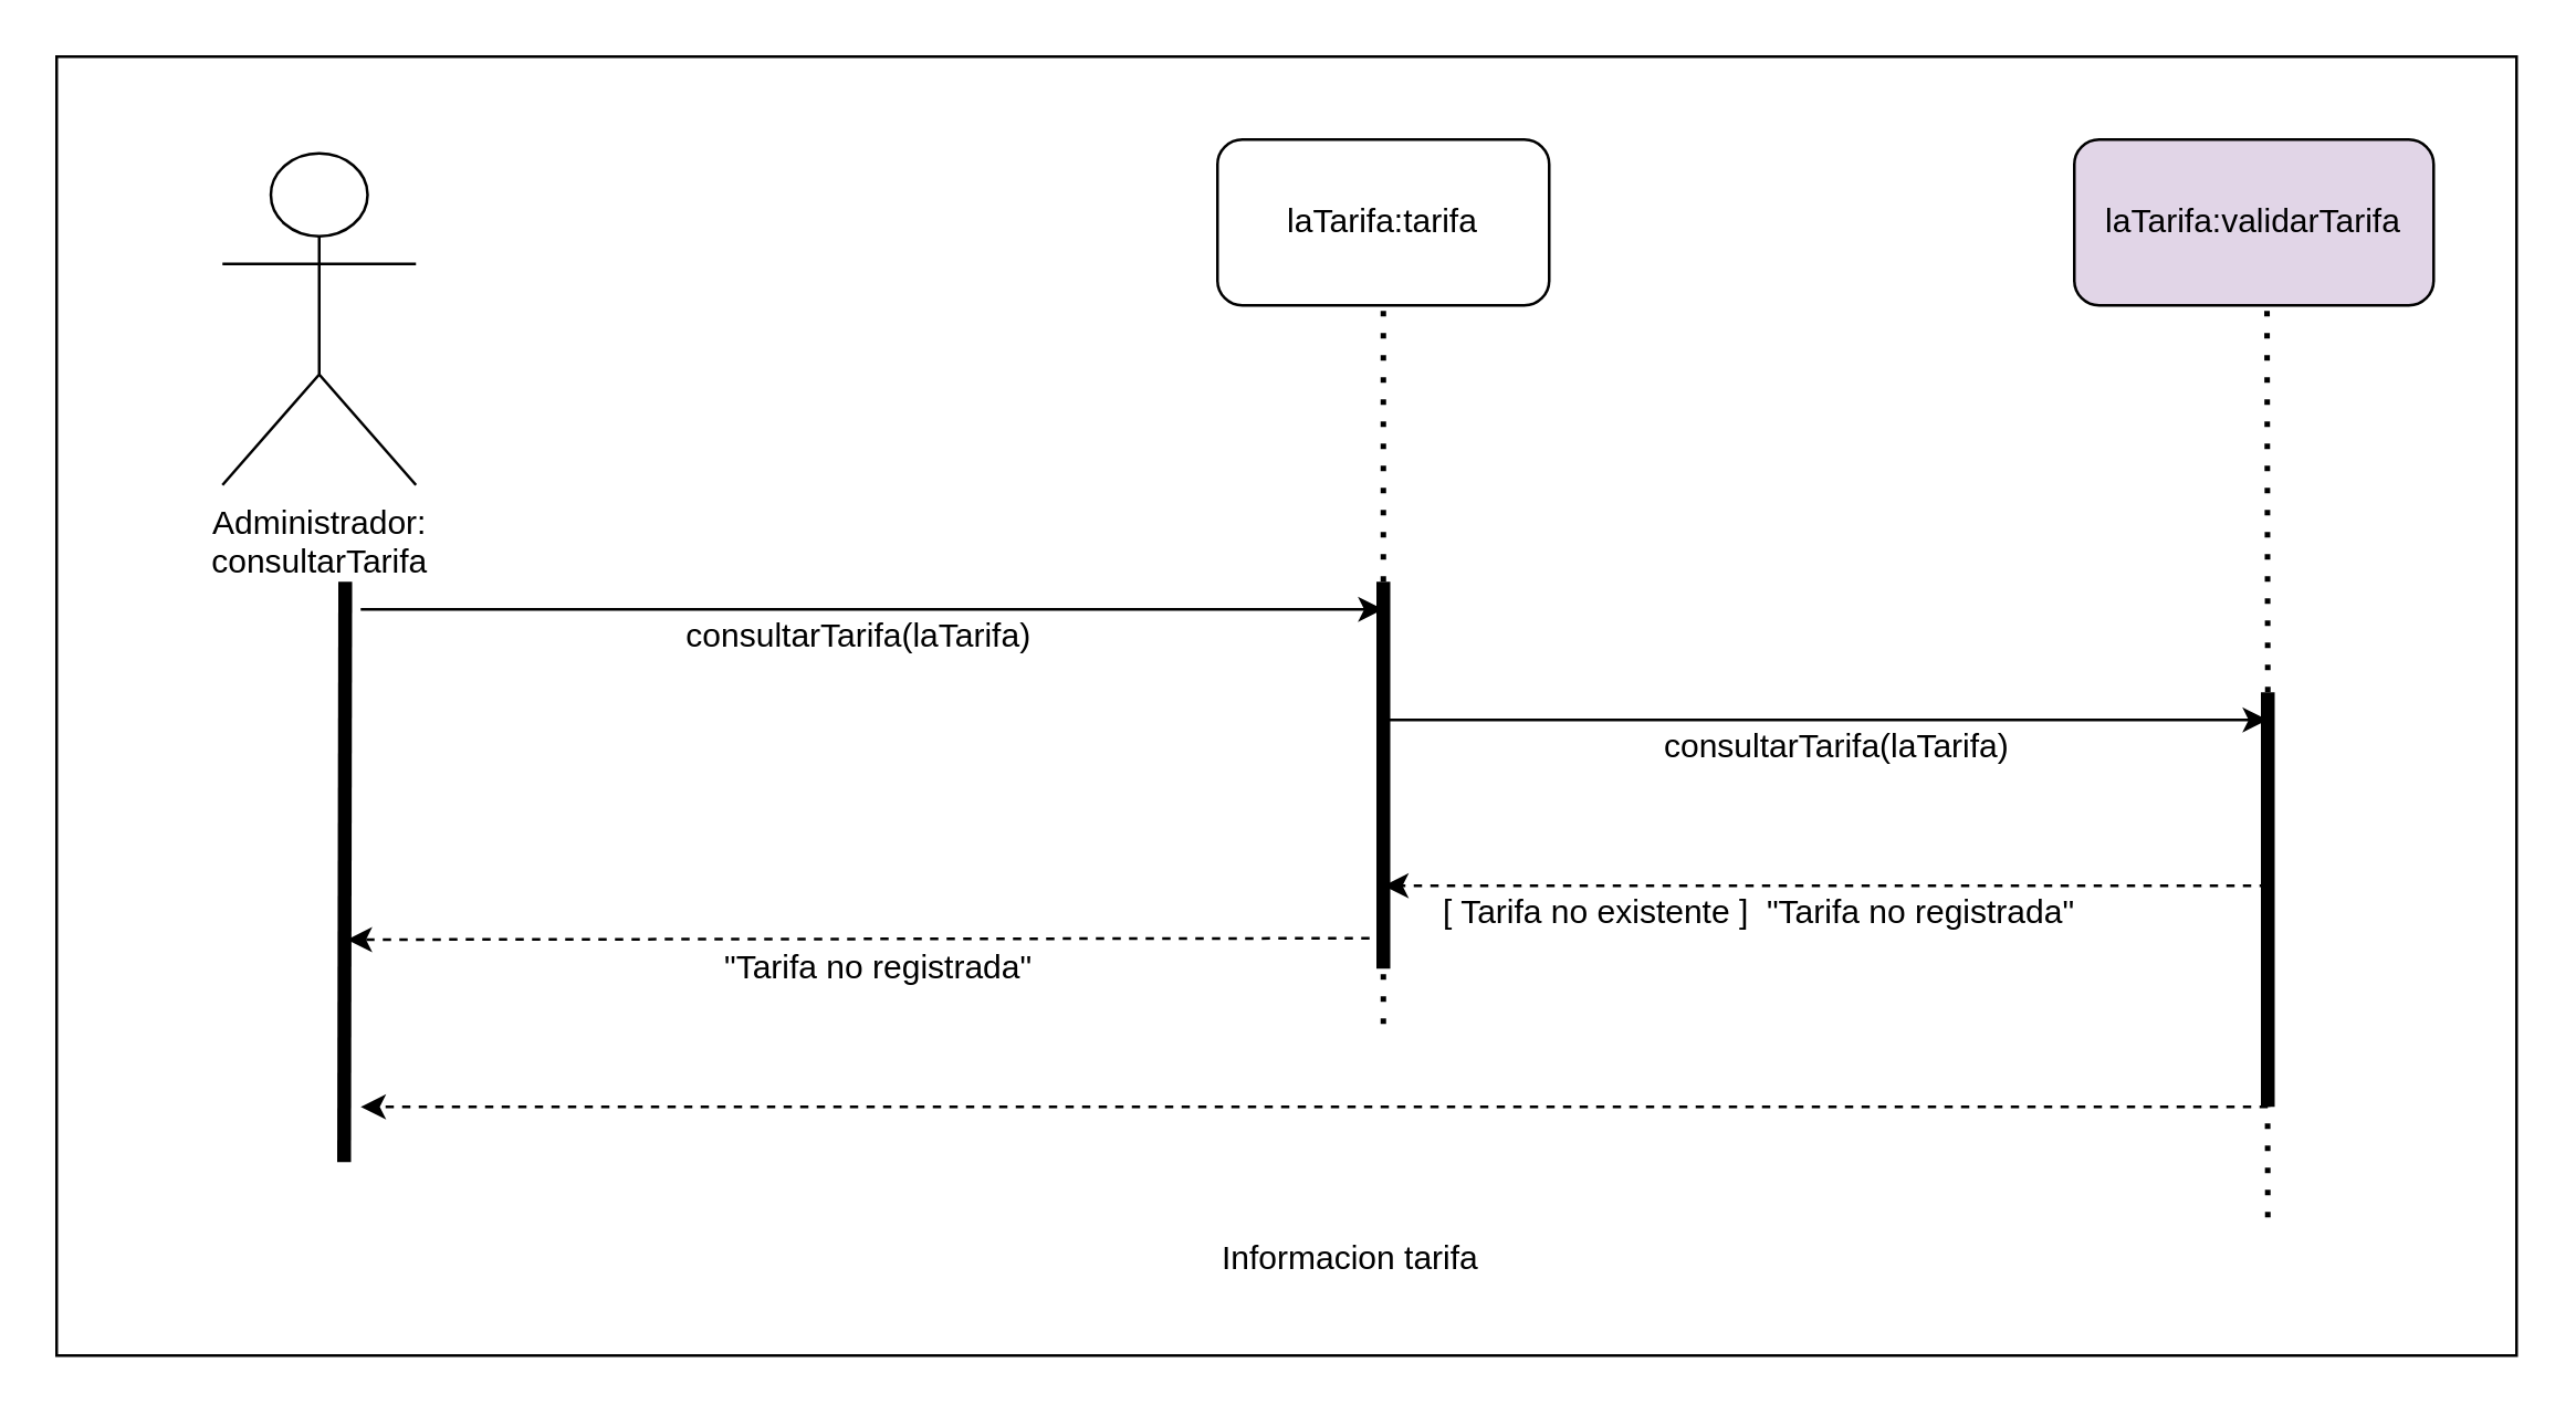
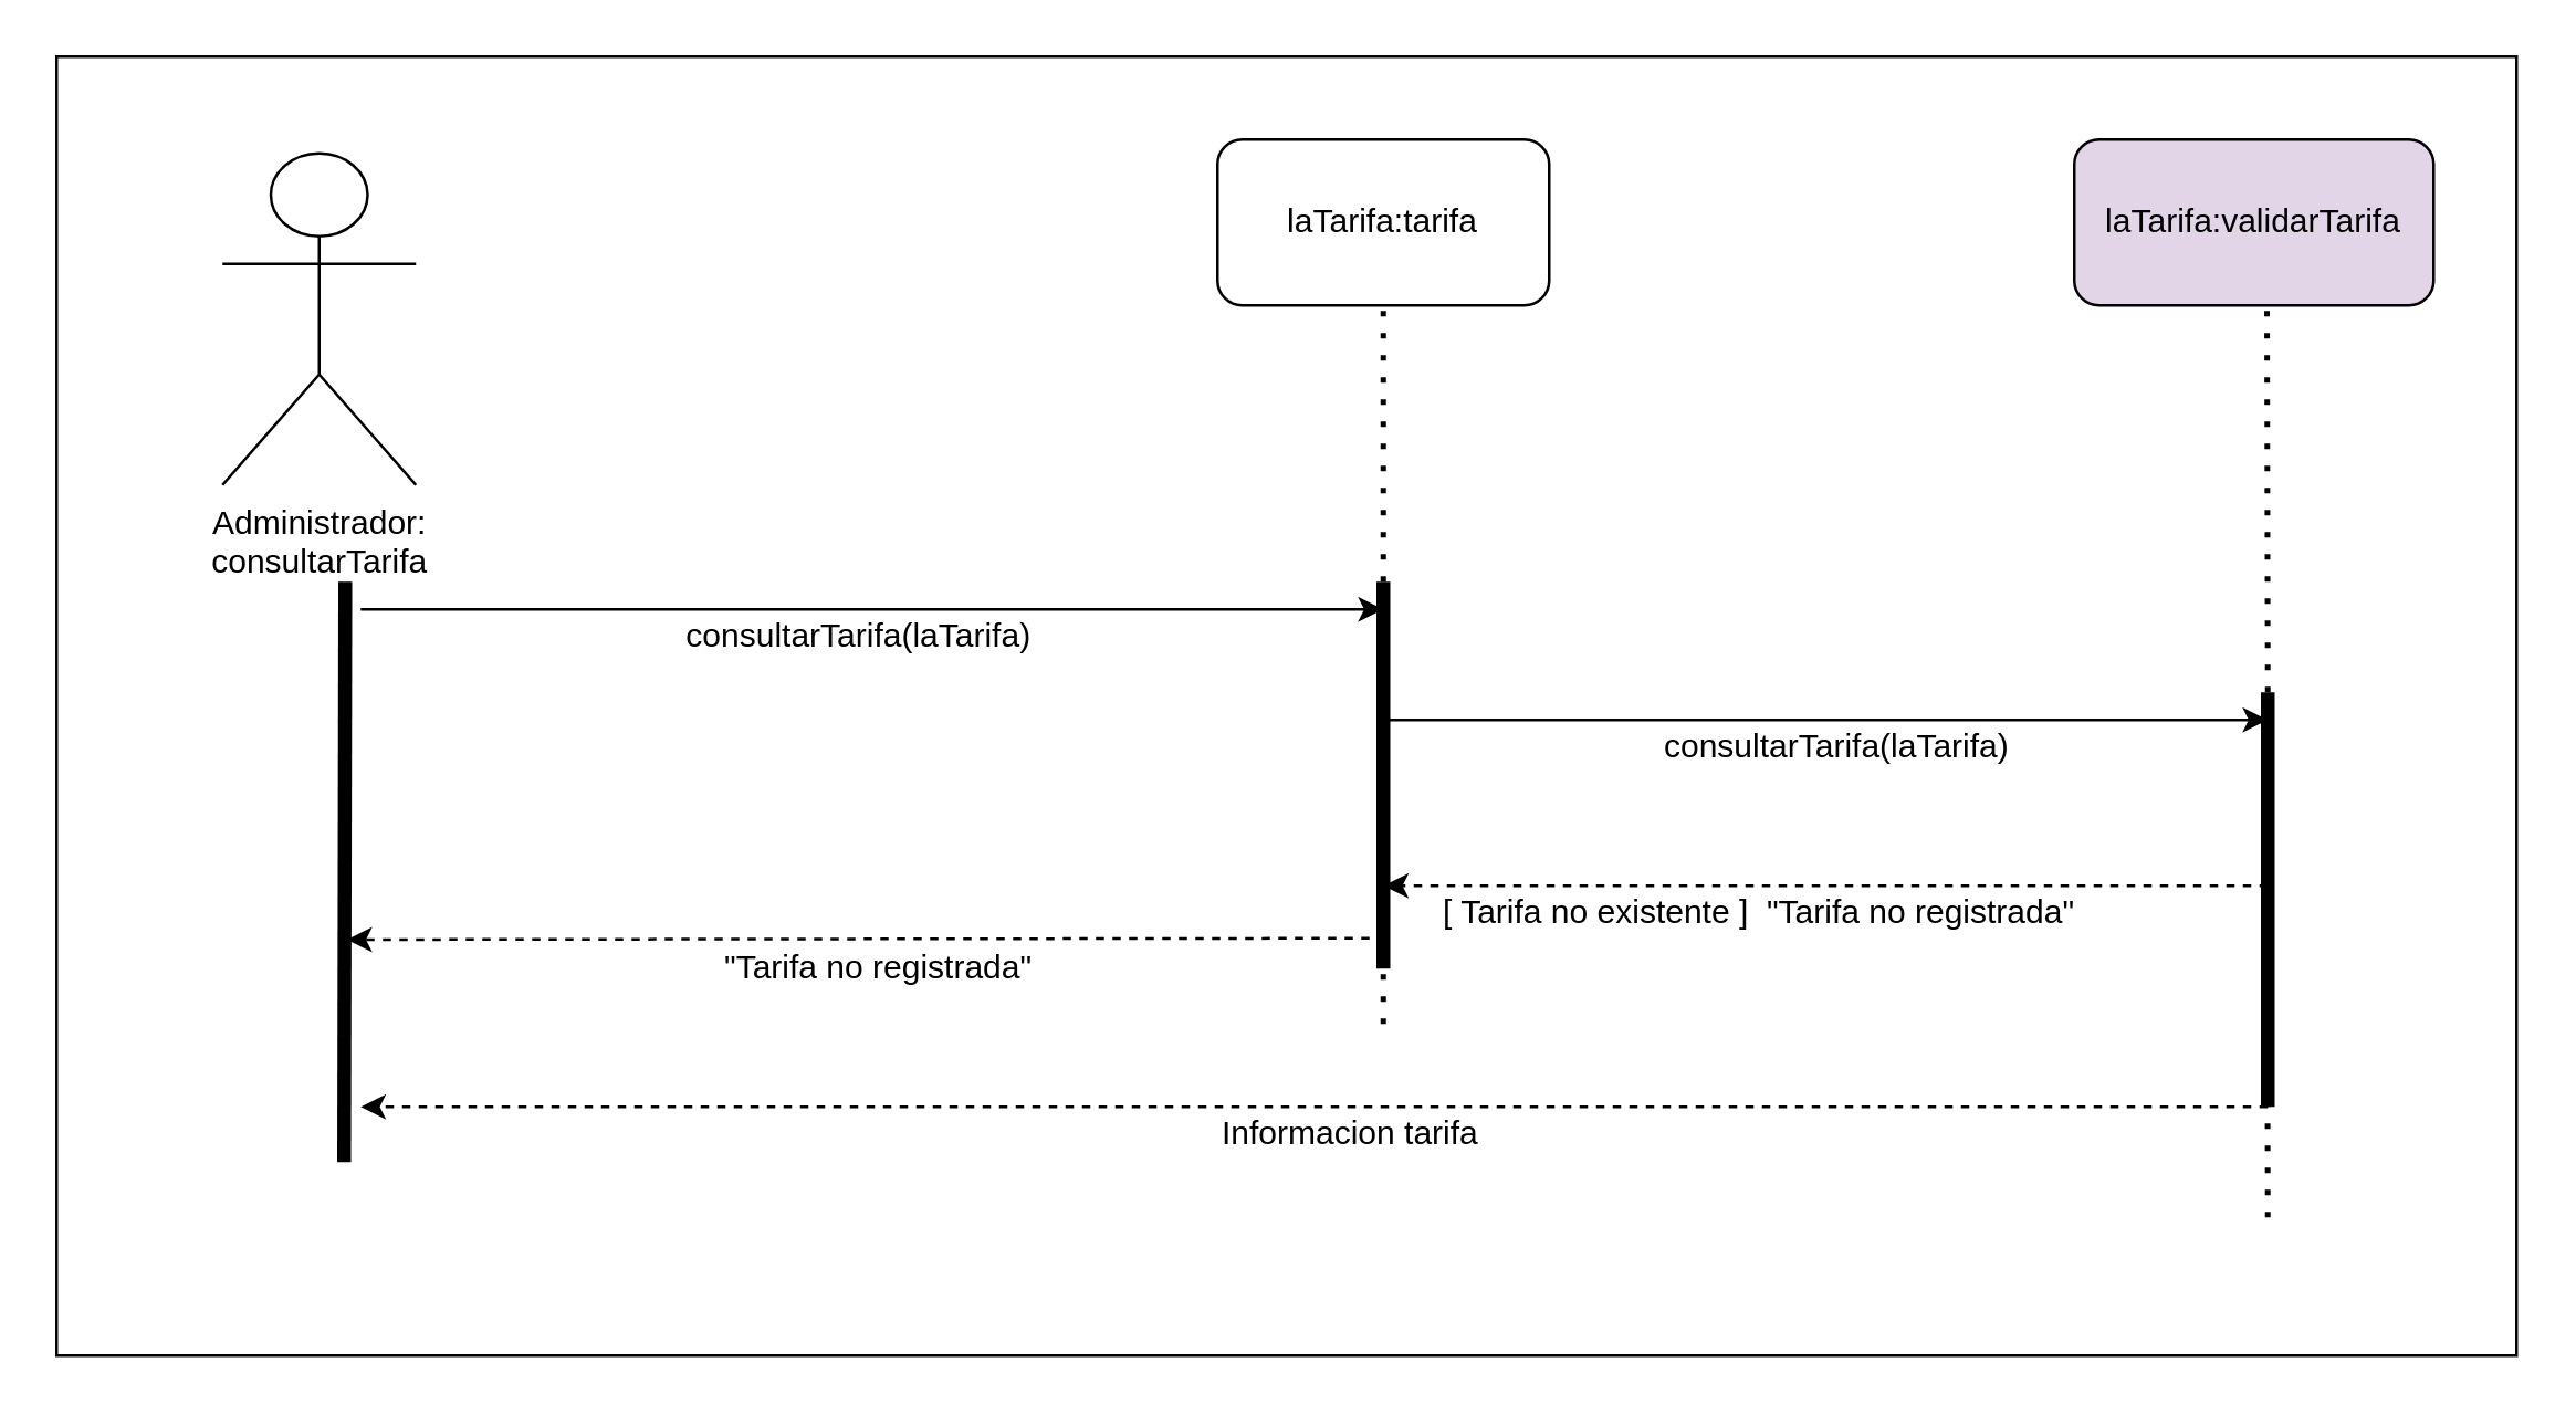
  <mxCell id="0" />
  <mxCell id="1" parent="0" />
  <mxCell id="2" value="" style="rounded=0;whiteSpace=wrap;html=1;" vertex="1" parent="1"><mxGeometry width="890" height="470" as="geometry" x="20" y="20" /></mxCell>
  <mxCell id="3" value="Administrador:&lt;br&gt;consultarTarifa" style="shape=umlActor;verticalLabelPosition=bottom;verticalAlign=top;html=1;outlineConnect=0;" parent="1" vertex="1"><mxGeometry x="80" y="55" width="70" height="120" as="geometry" /></mxCell>
  <mxCell id="4" value="laTarifa:tarifa" style="rounded=1;whiteSpace=wrap;html=1;" parent="1" vertex="1"><mxGeometry x="440" y="50" width="120" height="60" as="geometry" /></mxCell>
  <mxCell id="5" value="laTarifa:validarTarifa" style="rounded=1;whiteSpace=wrap;html=1;fillColor=#e1d5e7;" parent="1" vertex="1"><mxGeometry x="750" y="50" width="130" height="60" as="geometry" /></mxCell>
  <mxCell id="6" value="consultarTarifa(laTarifa)" style="text;html=1;align=center;verticalAlign=middle;resizable=0;points=[];autosize=1;strokeColor=none;" parent="1" vertex="1"><mxGeometry x="240" y="220" width="140" height="20" as="geometry" /></mxCell>
  <mxCell id="7" value="" style="endArrow=none;html=1;strokeWidth=5;" parent="1" edge="1"><mxGeometry width="50" height="50" relative="1" as="geometry"><mxPoint x="124" y="420" as="sourcePoint" /><mxPoint x="124.41" y="210" as="targetPoint" /></mxGeometry></mxCell>
  <mxCell id="8" value="" style="endArrow=classic;html=1;strokeWidth=1;" parent="1" edge="1"><mxGeometry width="50" height="50" relative="1" as="geometry"><mxPoint x="130" y="220" as="sourcePoint" /><mxPoint x="500" y="220" as="targetPoint" /></mxGeometry></mxCell>
  <mxCell id="9" value="" style="endArrow=none;html=1;strokeWidth=5;" parent="1" edge="1"><mxGeometry width="50" height="50" relative="1" as="geometry"><mxPoint x="500" y="350" as="sourcePoint" /><mxPoint x="500" y="210" as="targetPoint" /></mxGeometry></mxCell>
  <mxCell id="10" value="" style="endArrow=none;dashed=1;html=1;dashPattern=1 3;strokeWidth=2;" parent="1" edge="1"><mxGeometry width="50" height="50" relative="1" as="geometry"><mxPoint x="500" y="210" as="sourcePoint" /><mxPoint x="500" y="110" as="targetPoint" /></mxGeometry></mxCell>
  <mxCell id="11" value="" style="endArrow=none;dashed=1;html=1;dashPattern=1 3;strokeWidth=2;" parent="1" edge="1"><mxGeometry width="50" height="50" relative="1" as="geometry"><mxPoint x="500" y="370" as="sourcePoint" /><mxPoint x="500" y="270" as="targetPoint" /></mxGeometry></mxCell>
  <mxCell id="12" value="consultarTarifa(laTarifa)" style="text;html=1;align=left;verticalAlign=middle;resizable=0;points=[];autosize=1;strokeColor=none;" parent="1" vertex="1"><mxGeometry x="600" y="260" width="140" height="20" as="geometry" /></mxCell>
  <mxCell id="13" value="" style="endArrow=classic;html=1;strokeWidth=1;" parent="1" edge="1"><mxGeometry width="50" height="50" relative="1" as="geometry"><mxPoint x="500" y="260" as="sourcePoint" /><mxPoint x="820" y="260" as="targetPoint" /></mxGeometry></mxCell>
  <mxCell id="14" value="" style="endArrow=none;dashed=1;html=1;dashPattern=1 3;strokeWidth=2;" parent="1" edge="1"><mxGeometry width="50" height="50" relative="1" as="geometry"><mxPoint x="820" y="250" as="sourcePoint" /><mxPoint x="819.71" y="110" as="targetPoint" /></mxGeometry></mxCell>
  <mxCell id="15" value="" style="endArrow=none;html=1;strokeWidth=5;" parent="1" edge="1"><mxGeometry width="50" height="50" relative="1" as="geometry"><mxPoint x="820" y="400" as="sourcePoint" /><mxPoint x="820" y="250" as="targetPoint" /></mxGeometry></mxCell>
  <mxCell id="16" value="" style="endArrow=none;dashed=1;html=1;dashPattern=1 3;strokeWidth=2;" parent="1" edge="1"><mxGeometry width="50" height="50" relative="1" as="geometry"><mxPoint x="820" y="440" as="sourcePoint" /><mxPoint x="819.71" y="280" as="targetPoint" /></mxGeometry></mxCell>
  <mxCell id="17" value="" style="endArrow=classic;html=1;strokeWidth=1;dashed=1;" parent="1" edge="1"><mxGeometry width="50" height="50" relative="1" as="geometry"><mxPoint x="820" y="400" as="sourcePoint" /><mxPoint x="130" y="400" as="targetPoint" /></mxGeometry></mxCell>
  <mxCell id="18" value="" style="endArrow=classic;html=1;strokeWidth=1;dashed=1;" parent="1" edge="1"><mxGeometry width="50" height="50" relative="1" as="geometry"><mxPoint x="820" y="320" as="sourcePoint" /><mxPoint x="500" y="320" as="targetPoint" /></mxGeometry></mxCell>
  <mxCell id="19" value="[ Tarifa no existente ]&amp;nbsp; &quot;Tarifa no registrada&quot;" style="text;html=1;align=left;verticalAlign=middle;resizable=0;points=[];autosize=1;strokeColor=none;" parent="1" vertex="1"><mxGeometry x="520" y="320" width="240" height="20" as="geometry" /></mxCell>
  <mxCell id="20" value="" style="endArrow=classic;html=1;strokeWidth=1;dashed=1;" parent="1" edge="1"><mxGeometry width="50" height="50" relative="1" as="geometry"><mxPoint x="495" y="339" as="sourcePoint" /><mxPoint x="125" y="339.5" as="targetPoint" /></mxGeometry></mxCell>
  <mxCell id="21" value="&quot;Tarifa no registrada&quot;" style="text;html=1;align=left;verticalAlign=middle;resizable=0;points=[];autosize=1;strokeColor=none;" parent="1" vertex="1"><mxGeometry x="260" y="340" width="130" height="20" as="geometry" /></mxCell>
- <mxCell id="22" value="Informacion tarifa" style="text;html=1;align=left;verticalAlign=middle;resizable=0;points=[];autosize=1;strokeColor=none;" parent="1" vertex="1"><mxGeometry x="440" y="445" width="110" height="20" as="geometry" /></mxCell>
+ <mxCell id="22" value="Informacion tarifa" style="text;html=1;align=left;verticalAlign=middle;resizable=0;points=[];autosize=1;strokeColor=none;" parent="1" vertex="1"><mxGeometry x="440" y="400" width="110" height="20" as="geometry" /></mxCell>
